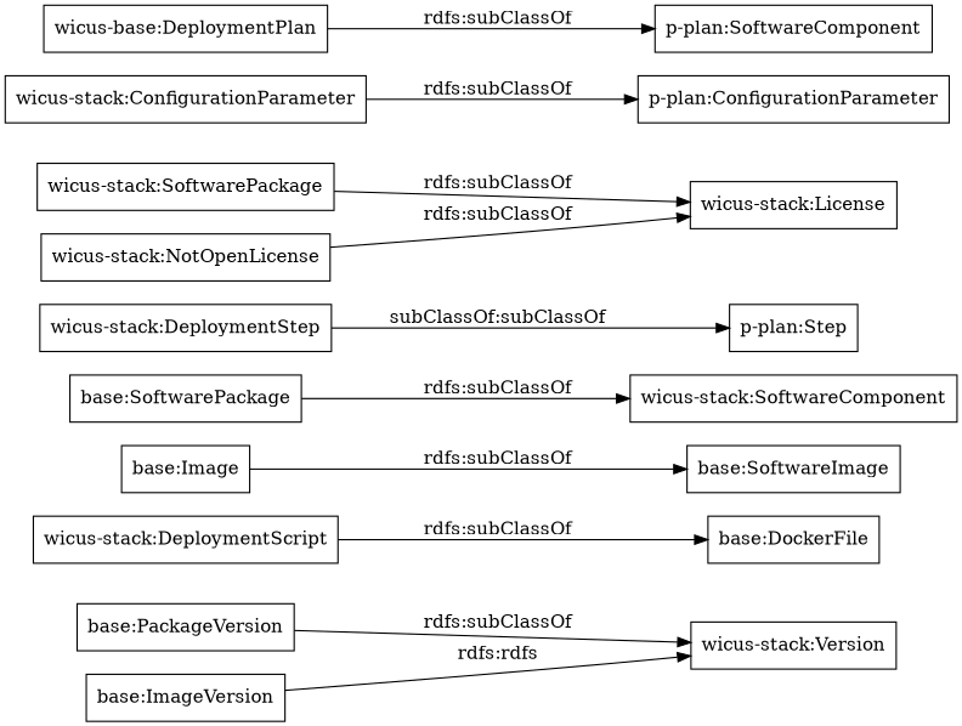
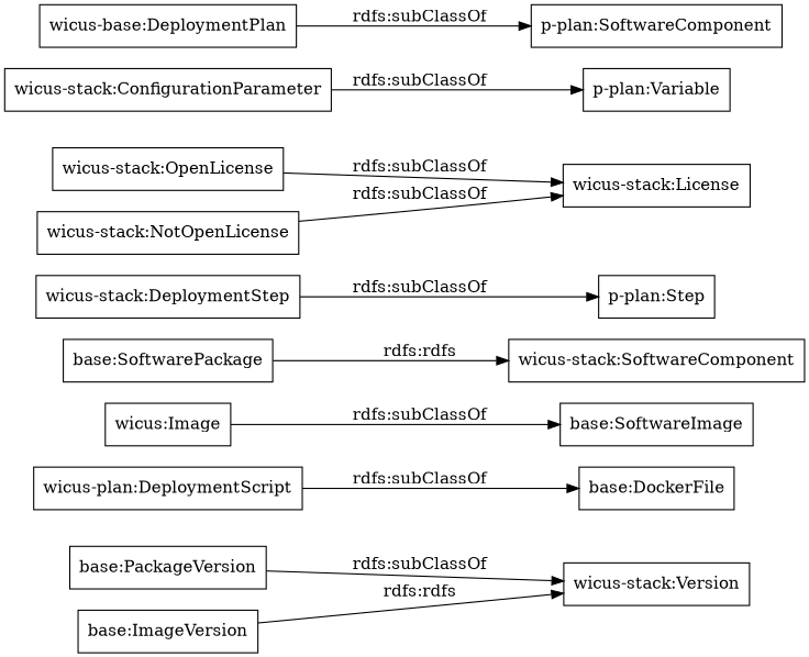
  digraph {
    rankdir=LR
    node [color=black shape=rectangle]
    "base:PackageVersion"
    "wicus-stack:Version"
-   "wicus-stack:DeploymentScript"
+   "wicus-stack:DeploymentScript" [label="wicus-plan:DeploymentScript"]
    "base:DockerFile"
-   "base:Image"
+   "base:Image" [label="wicus:Image"]
    "base:SoftwareImage"
    "base:ImageVersion"
    "base:SoftwarePackage"
    "wicus-stack:SoftwareComponent"
    "wicus-stack:DeploymentStep"
    "p-plan:Step"
-   "wicus-stack:OpenLicense" [label="wicus-stack:SoftwarePackage"]
+   "wicus-stack:OpenLicense"
    "wicus-stack:License"
    "wicus-stack:ConfigurationParameter"
-   "p-plan:Variable" [label="p-plan:ConfigurationParameter"]
+   "p-plan:Variable"
    "wicus-stack:NotOpenLicense"
    n17 [label="wicus-base:DeploymentPlan"]
    n18 [label="p-plan:SoftwareComponent"]
    "base:PackageVersion" -> "wicus-stack:Version" [label="rdfs:subClassOf"]
    "wicus-stack:DeploymentScript" -> "base:DockerFile" [label="rdfs:subClassOf"]
    "base:Image" -> "base:SoftwareImage" [label="rdfs:subClassOf"]
    "base:ImageVersion" -> "wicus-stack:Version" [label="rdfs:rdfs"]
-   "base:SoftwarePackage" -> "wicus-stack:SoftwareComponent" [label="rdfs:subClassOf"]
-   "wicus-stack:DeploymentStep" -> "p-plan:Step" [label="subClassOf:subClassOf"]
+   "base:SoftwarePackage" -> "wicus-stack:SoftwareComponent" [label="rdfs:rdfs"]
+   "wicus-stack:DeploymentStep" -> "p-plan:Step" [label="rdfs:subClassOf"]
    "wicus-stack:OpenLicense" -> "wicus-stack:License" [label="rdfs:subClassOf"]
    "wicus-stack:ConfigurationParameter" -> "p-plan:Variable" [label="rdfs:subClassOf"]
    "wicus-stack:NotOpenLicense" -> "wicus-stack:License" [label="rdfs:subClassOf"]
    n17 -> n18 [label="rdfs:subClassOf"]
  }
